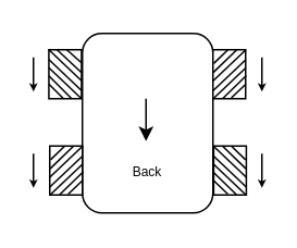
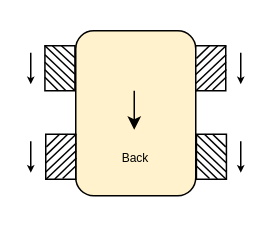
  <mxCell id="0" />
  <mxCell id="1" parent="0" />
- <mxCell id="2" value="&lt;span style=&quot;font-size: 8px;&quot;&gt;&lt;br&gt;&lt;br&gt;&lt;br&gt;&lt;br&gt;Back&lt;/span&gt;" style="rounded=1;whiteSpace=wrap;html=1;" vertex="1" parent="1"><mxGeometry x="50" y="20" width="80" height="110" as="geometry" /></mxCell>
+ <mxCell id="2" value="&lt;span style=&quot;font-size: 8px;&quot;&gt;&lt;br&gt;&lt;br&gt;&lt;br&gt;&lt;br&gt;Back&lt;/span&gt;" style="rounded=1;whiteSpace=wrap;html=1;fillColor=#fff2cc;" vertex="1" parent="1"><mxGeometry x="50" y="20" width="80" height="110" as="geometry" /></mxCell>
  <mxCell id="3" value="" style="group" vertex="1" connectable="0" parent="1"><mxGeometry x="130" y="30" width="20.45" height="30.2" as="geometry" /></mxCell>
  <mxCell id="4" value="" style="rounded=0;whiteSpace=wrap;html=1;" vertex="1" parent="3"><mxGeometry x="5.684e-14" width="20" height="30" as="geometry" /></mxCell>
  <mxCell id="5" value="" style="endArrow=none;html=1;rounded=0;exitX=-0.007;exitY=0.64;exitDx=0;exitDy=0;exitPerimeter=0;" edge="1" parent="3"><mxGeometry width="50" height="50" relative="1" as="geometry"><mxPoint x="5.684e-14" y="19.2" as="sourcePoint" /><mxPoint x="20.21" as="targetPoint" /></mxGeometry></mxCell>
  <mxCell id="6" value="" style="endArrow=none;html=1;rounded=0;exitX=-0.007;exitY=0.64;exitDx=0;exitDy=0;exitPerimeter=0;" edge="1" parent="3"><mxGeometry width="50" height="50" relative="1" as="geometry"><mxPoint y="25.2" as="sourcePoint" /><mxPoint x="20.21" y="6" as="targetPoint" /></mxGeometry></mxCell>
  <mxCell id="7" value="" style="endArrow=none;html=1;rounded=0;exitX=-0.007;exitY=0.64;exitDx=0;exitDy=0;exitPerimeter=0;" edge="1" parent="3"><mxGeometry width="50" height="50" relative="1" as="geometry"><mxPoint y="30.2" as="sourcePoint" /><mxPoint x="20.21" y="11" as="targetPoint" /></mxGeometry></mxCell>
  <mxCell id="8" value="" style="endArrow=none;html=1;rounded=0;exitX=0.194;exitY=0.993;exitDx=0;exitDy=0;exitPerimeter=0;entryX=0.003;entryY=0.235;entryDx=0;entryDy=0;entryPerimeter=0;" edge="1" parent="3"><mxGeometry width="50" height="50" relative="1" as="geometry"><mxPoint x="6.03" y="29.79" as="sourcePoint" /><mxPoint x="20.45" y="15.85" as="targetPoint" /></mxGeometry></mxCell>
  <mxCell id="9" value="" style="endArrow=none;html=1;rounded=0;exitX=0.194;exitY=0.993;exitDx=0;exitDy=0;exitPerimeter=0;entryX=0.003;entryY=0.235;entryDx=0;entryDy=0;entryPerimeter=0;" edge="1" parent="3"><mxGeometry width="50" height="50" relative="1" as="geometry"><mxPoint x="0.21" y="13.94" as="sourcePoint" /><mxPoint x="14.63" as="targetPoint" /></mxGeometry></mxCell>
  <mxCell id="10" value="" style="endArrow=none;html=1;rounded=0;exitX=0.008;exitY=0.281;exitDx=0;exitDy=0;exitPerimeter=0;entryX=0.003;entryY=0.235;entryDx=0;entryDy=0;entryPerimeter=0;" edge="1" parent="3"><mxGeometry width="50" height="50" relative="1" as="geometry"><mxPoint x="0.45" y="8.43" as="sourcePoint" /><mxPoint x="9.21" as="targetPoint" /></mxGeometry></mxCell>
  <mxCell id="11" value="" style="endArrow=none;html=1;rounded=0;exitX=0.369;exitY=0.985;exitDx=0;exitDy=0;exitPerimeter=0;entryX=0.003;entryY=0.235;entryDx=0;entryDy=0;entryPerimeter=0;" edge="1" parent="3"><mxGeometry width="50" height="50" relative="1" as="geometry"><mxPoint x="11.28" y="29.55" as="sourcePoint" /><mxPoint x="20.21" y="21" as="targetPoint" /></mxGeometry></mxCell>
  <mxCell id="12" value="" style="group" vertex="1" connectable="0" parent="1"><mxGeometry x="30" y="89" width="20.45" height="30.2" as="geometry" /></mxCell>
  <mxCell id="13" value="" style="rounded=0;whiteSpace=wrap;html=1;" vertex="1" parent="12"><mxGeometry x="5.684e-14" width="20" height="30" as="geometry" /></mxCell>
  <mxCell id="14" value="" style="endArrow=none;html=1;rounded=0;exitX=-0.007;exitY=0.64;exitDx=0;exitDy=0;exitPerimeter=0;" edge="1" parent="12"><mxGeometry width="50" height="50" relative="1" as="geometry"><mxPoint x="5.684e-14" y="19.2" as="sourcePoint" /><mxPoint x="20.21" as="targetPoint" /></mxGeometry></mxCell>
  <mxCell id="15" value="" style="endArrow=none;html=1;rounded=0;exitX=-0.007;exitY=0.64;exitDx=0;exitDy=0;exitPerimeter=0;" edge="1" parent="12"><mxGeometry width="50" height="50" relative="1" as="geometry"><mxPoint y="25.2" as="sourcePoint" /><mxPoint x="20.21" y="6" as="targetPoint" /></mxGeometry></mxCell>
  <mxCell id="16" value="" style="endArrow=none;html=1;rounded=0;exitX=-0.007;exitY=0.64;exitDx=0;exitDy=0;exitPerimeter=0;" edge="1" parent="12"><mxGeometry width="50" height="50" relative="1" as="geometry"><mxPoint y="30.2" as="sourcePoint" /><mxPoint x="20.21" y="11" as="targetPoint" /></mxGeometry></mxCell>
  <mxCell id="17" value="" style="endArrow=none;html=1;rounded=0;exitX=0.194;exitY=0.993;exitDx=0;exitDy=0;exitPerimeter=0;entryX=0.003;entryY=0.235;entryDx=0;entryDy=0;entryPerimeter=0;" edge="1" parent="12"><mxGeometry width="50" height="50" relative="1" as="geometry"><mxPoint x="6.03" y="29.79" as="sourcePoint" /><mxPoint x="20.45" y="15.85" as="targetPoint" /></mxGeometry></mxCell>
  <mxCell id="18" value="" style="endArrow=none;html=1;rounded=0;exitX=0.194;exitY=0.993;exitDx=0;exitDy=0;exitPerimeter=0;entryX=0.003;entryY=0.235;entryDx=0;entryDy=0;entryPerimeter=0;" edge="1" parent="12"><mxGeometry width="50" height="50" relative="1" as="geometry"><mxPoint x="0.21" y="13.94" as="sourcePoint" /><mxPoint x="14.63" as="targetPoint" /></mxGeometry></mxCell>
  <mxCell id="19" value="" style="endArrow=none;html=1;rounded=0;exitX=0.008;exitY=0.281;exitDx=0;exitDy=0;exitPerimeter=0;entryX=0.003;entryY=0.235;entryDx=0;entryDy=0;entryPerimeter=0;" edge="1" parent="12"><mxGeometry width="50" height="50" relative="1" as="geometry"><mxPoint x="0.45" y="8.43" as="sourcePoint" /><mxPoint x="9.21" as="targetPoint" /></mxGeometry></mxCell>
  <mxCell id="20" value="" style="endArrow=none;html=1;rounded=0;exitX=0.369;exitY=0.985;exitDx=0;exitDy=0;exitPerimeter=0;entryX=0.003;entryY=0.235;entryDx=0;entryDy=0;entryPerimeter=0;" edge="1" parent="12"><mxGeometry width="50" height="50" relative="1" as="geometry"><mxPoint x="11.28" y="29.55" as="sourcePoint" /><mxPoint x="20.21" y="21" as="targetPoint" /></mxGeometry></mxCell>
  <mxCell id="21" value="" style="group;flipH=1;" vertex="1" connectable="0" parent="1"><mxGeometry x="130" y="89" width="20.45" height="30.2" as="geometry" /></mxCell>
  <mxCell id="22" value="" style="rounded=0;whiteSpace=wrap;html=1;" vertex="1" parent="21"><mxGeometry x="0.45" width="20" height="30" as="geometry" /></mxCell>
  <mxCell id="23" value="" style="endArrow=none;html=1;rounded=0;exitX=-0.007;exitY=0.64;exitDx=0;exitDy=0;exitPerimeter=0;" edge="1" parent="21"><mxGeometry width="50" height="50" relative="1" as="geometry"><mxPoint x="20.45" y="19.2" as="sourcePoint" /><mxPoint x="0.24" as="targetPoint" /></mxGeometry></mxCell>
  <mxCell id="24" value="" style="endArrow=none;html=1;rounded=0;exitX=-0.007;exitY=0.64;exitDx=0;exitDy=0;exitPerimeter=0;" edge="1" parent="21"><mxGeometry width="50" height="50" relative="1" as="geometry"><mxPoint x="20.45" y="25.2" as="sourcePoint" /><mxPoint x="0.24" y="6" as="targetPoint" /></mxGeometry></mxCell>
  <mxCell id="25" value="" style="endArrow=none;html=1;rounded=0;exitX=-0.007;exitY=0.64;exitDx=0;exitDy=0;exitPerimeter=0;" edge="1" parent="21"><mxGeometry width="50" height="50" relative="1" as="geometry"><mxPoint x="20.45" y="30.2" as="sourcePoint" /><mxPoint x="0.24" y="11" as="targetPoint" /></mxGeometry></mxCell>
  <mxCell id="26" value="" style="endArrow=none;html=1;rounded=0;exitX=0.194;exitY=0.993;exitDx=0;exitDy=0;exitPerimeter=0;entryX=0.003;entryY=0.235;entryDx=0;entryDy=0;entryPerimeter=0;" edge="1" parent="21"><mxGeometry width="50" height="50" relative="1" as="geometry"><mxPoint x="14.42" y="29.79" as="sourcePoint" /><mxPoint y="15.85" as="targetPoint" /></mxGeometry></mxCell>
  <mxCell id="27" value="" style="endArrow=none;html=1;rounded=0;exitX=0.194;exitY=0.993;exitDx=0;exitDy=0;exitPerimeter=0;entryX=0.003;entryY=0.235;entryDx=0;entryDy=0;entryPerimeter=0;" edge="1" parent="21"><mxGeometry width="50" height="50" relative="1" as="geometry"><mxPoint x="20.24" y="13.94" as="sourcePoint" /><mxPoint x="5.82" as="targetPoint" /></mxGeometry></mxCell>
  <mxCell id="28" value="" style="endArrow=none;html=1;rounded=0;exitX=0.008;exitY=0.281;exitDx=0;exitDy=0;exitPerimeter=0;entryX=0.003;entryY=0.235;entryDx=0;entryDy=0;entryPerimeter=0;" edge="1" parent="21"><mxGeometry width="50" height="50" relative="1" as="geometry"><mxPoint x="20.0" y="8.43" as="sourcePoint" /><mxPoint x="11.24" as="targetPoint" /></mxGeometry></mxCell>
  <mxCell id="29" value="" style="endArrow=none;html=1;rounded=0;exitX=0.369;exitY=0.985;exitDx=0;exitDy=0;exitPerimeter=0;entryX=0.003;entryY=0.235;entryDx=0;entryDy=0;entryPerimeter=0;" edge="1" parent="21"><mxGeometry width="50" height="50" relative="1" as="geometry"><mxPoint x="9.17" y="29.55" as="sourcePoint" /><mxPoint x="0.24" y="21" as="targetPoint" /></mxGeometry></mxCell>
  <mxCell id="30" value="" style="group;rotation=0;flipH=1;" vertex="1" connectable="0" parent="1"><mxGeometry x="29" y="30" width="20.45" height="30.2" as="geometry" /></mxCell>
  <mxCell id="31" value="" style="rounded=0;whiteSpace=wrap;html=1;rotation=-360;" vertex="1" parent="30"><mxGeometry x="0.45" width="20" height="30" as="geometry" /></mxCell>
  <mxCell id="32" value="" style="endArrow=none;html=1;rounded=0;exitX=-0.007;exitY=0.64;exitDx=0;exitDy=0;exitPerimeter=0;" edge="1" parent="30"><mxGeometry width="50" height="50" relative="1" as="geometry"><mxPoint x="20.45" y="19" as="sourcePoint" /><mxPoint x="0.45" as="targetPoint" /></mxGeometry></mxCell>
  <mxCell id="33" value="" style="endArrow=none;html=1;rounded=0;exitX=-0.007;exitY=0.64;exitDx=0;exitDy=0;exitPerimeter=0;" edge="1" parent="30"><mxGeometry width="50" height="50" relative="1" as="geometry"><mxPoint x="20.45" y="25" as="sourcePoint" /><mxPoint x="0.45" y="6" as="targetPoint" /></mxGeometry></mxCell>
  <mxCell id="34" value="" style="endArrow=none;html=1;rounded=0;exitX=-0.007;exitY=0.64;exitDx=0;exitDy=0;exitPerimeter=0;" edge="1" parent="30"><mxGeometry width="50" height="50" relative="1" as="geometry"><mxPoint x="20.45" y="30" as="sourcePoint" /><mxPoint x="0.45" y="11" as="targetPoint" /></mxGeometry></mxCell>
  <mxCell id="35" value="" style="endArrow=none;html=1;rounded=0;exitX=0.194;exitY=0.993;exitDx=0;exitDy=0;exitPerimeter=0;entryX=0.003;entryY=0.235;entryDx=0;entryDy=0;entryPerimeter=0;" edge="1" parent="30"><mxGeometry width="50" height="50" relative="1" as="geometry"><mxPoint x="14.45" y="30" as="sourcePoint" /><mxPoint x="0.45" y="16" as="targetPoint" /></mxGeometry></mxCell>
  <mxCell id="36" value="" style="endArrow=none;html=1;rounded=0;exitX=0.194;exitY=0.993;exitDx=0;exitDy=0;exitPerimeter=0;entryX=0.003;entryY=0.235;entryDx=0;entryDy=0;entryPerimeter=0;" edge="1" parent="30"><mxGeometry width="50" height="50" relative="1" as="geometry"><mxPoint x="20.45" y="14" as="sourcePoint" /><mxPoint x="5.45" as="targetPoint" /></mxGeometry></mxCell>
  <mxCell id="37" value="" style="endArrow=none;html=1;rounded=0;exitX=0.008;exitY=0.281;exitDx=0;exitDy=0;exitPerimeter=0;entryX=0.003;entryY=0.235;entryDx=0;entryDy=0;entryPerimeter=0;" edge="1" parent="30"><mxGeometry width="50" height="50" relative="1" as="geometry"><mxPoint x="20.45" y="8" as="sourcePoint" /><mxPoint x="11.45" as="targetPoint" /></mxGeometry></mxCell>
  <mxCell id="38" value="" style="endArrow=none;html=1;rounded=0;exitX=0.369;exitY=0.985;exitDx=0;exitDy=0;exitPerimeter=0;entryX=0.003;entryY=0.235;entryDx=0;entryDy=0;entryPerimeter=0;" edge="1" parent="30"><mxGeometry width="50" height="50" relative="1" as="geometry"><mxPoint x="9.45" y="30" as="sourcePoint" /><mxPoint x="0.45" y="21" as="targetPoint" /></mxGeometry></mxCell>
  <mxCell id="39" value="" style="endArrow=classic;html=1;rounded=0;fontSize=8;jumpSize=5;startSize=2;endSize=2;" edge="1" parent="1"><mxGeometry width="50" height="50" relative="1" as="geometry"><mxPoint x="20" y="93.6" as="sourcePoint" /><mxPoint x="20" y="114.6" as="targetPoint" /></mxGeometry></mxCell>
  <mxCell id="40" value="" style="endArrow=classic;html=1;rounded=0;fontSize=8;jumpSize=5;startSize=2;endSize=2;" edge="1" parent="1"><mxGeometry width="50" height="50" relative="1" as="geometry"><mxPoint x="160" y="34.6" as="sourcePoint" /><mxPoint x="160" y="55.6" as="targetPoint" /></mxGeometry></mxCell>
  <mxCell id="41" value="" style="endArrow=classic;html=1;rounded=0;fontSize=8;jumpSize=5;startSize=2;endSize=2;" edge="1" parent="1"><mxGeometry width="50" height="50" relative="1" as="geometry"><mxPoint x="20" y="34.6" as="sourcePoint" /><mxPoint x="20" y="55.6" as="targetPoint" /></mxGeometry></mxCell>
  <mxCell id="42" value="" style="endArrow=classic;html=1;rounded=0;fontSize=8;jumpSize=5;startSize=2;endSize=2;" edge="1" parent="1"><mxGeometry width="50" height="50" relative="1" as="geometry"><mxPoint x="160" y="93.6" as="sourcePoint" /><mxPoint x="160" y="114.6" as="targetPoint" /></mxGeometry></mxCell>
  <mxCell id="43" value="" style="endArrow=classic;html=1;rounded=0;" edge="1" parent="1"><mxGeometry width="50" height="50" relative="1" as="geometry"><mxPoint x="89" y="68" as="sourcePoint" /><mxPoint x="89" y="86" as="targetPoint" /><Array as="points"><mxPoint x="89" y="60" /></Array></mxGeometry></mxCell>
